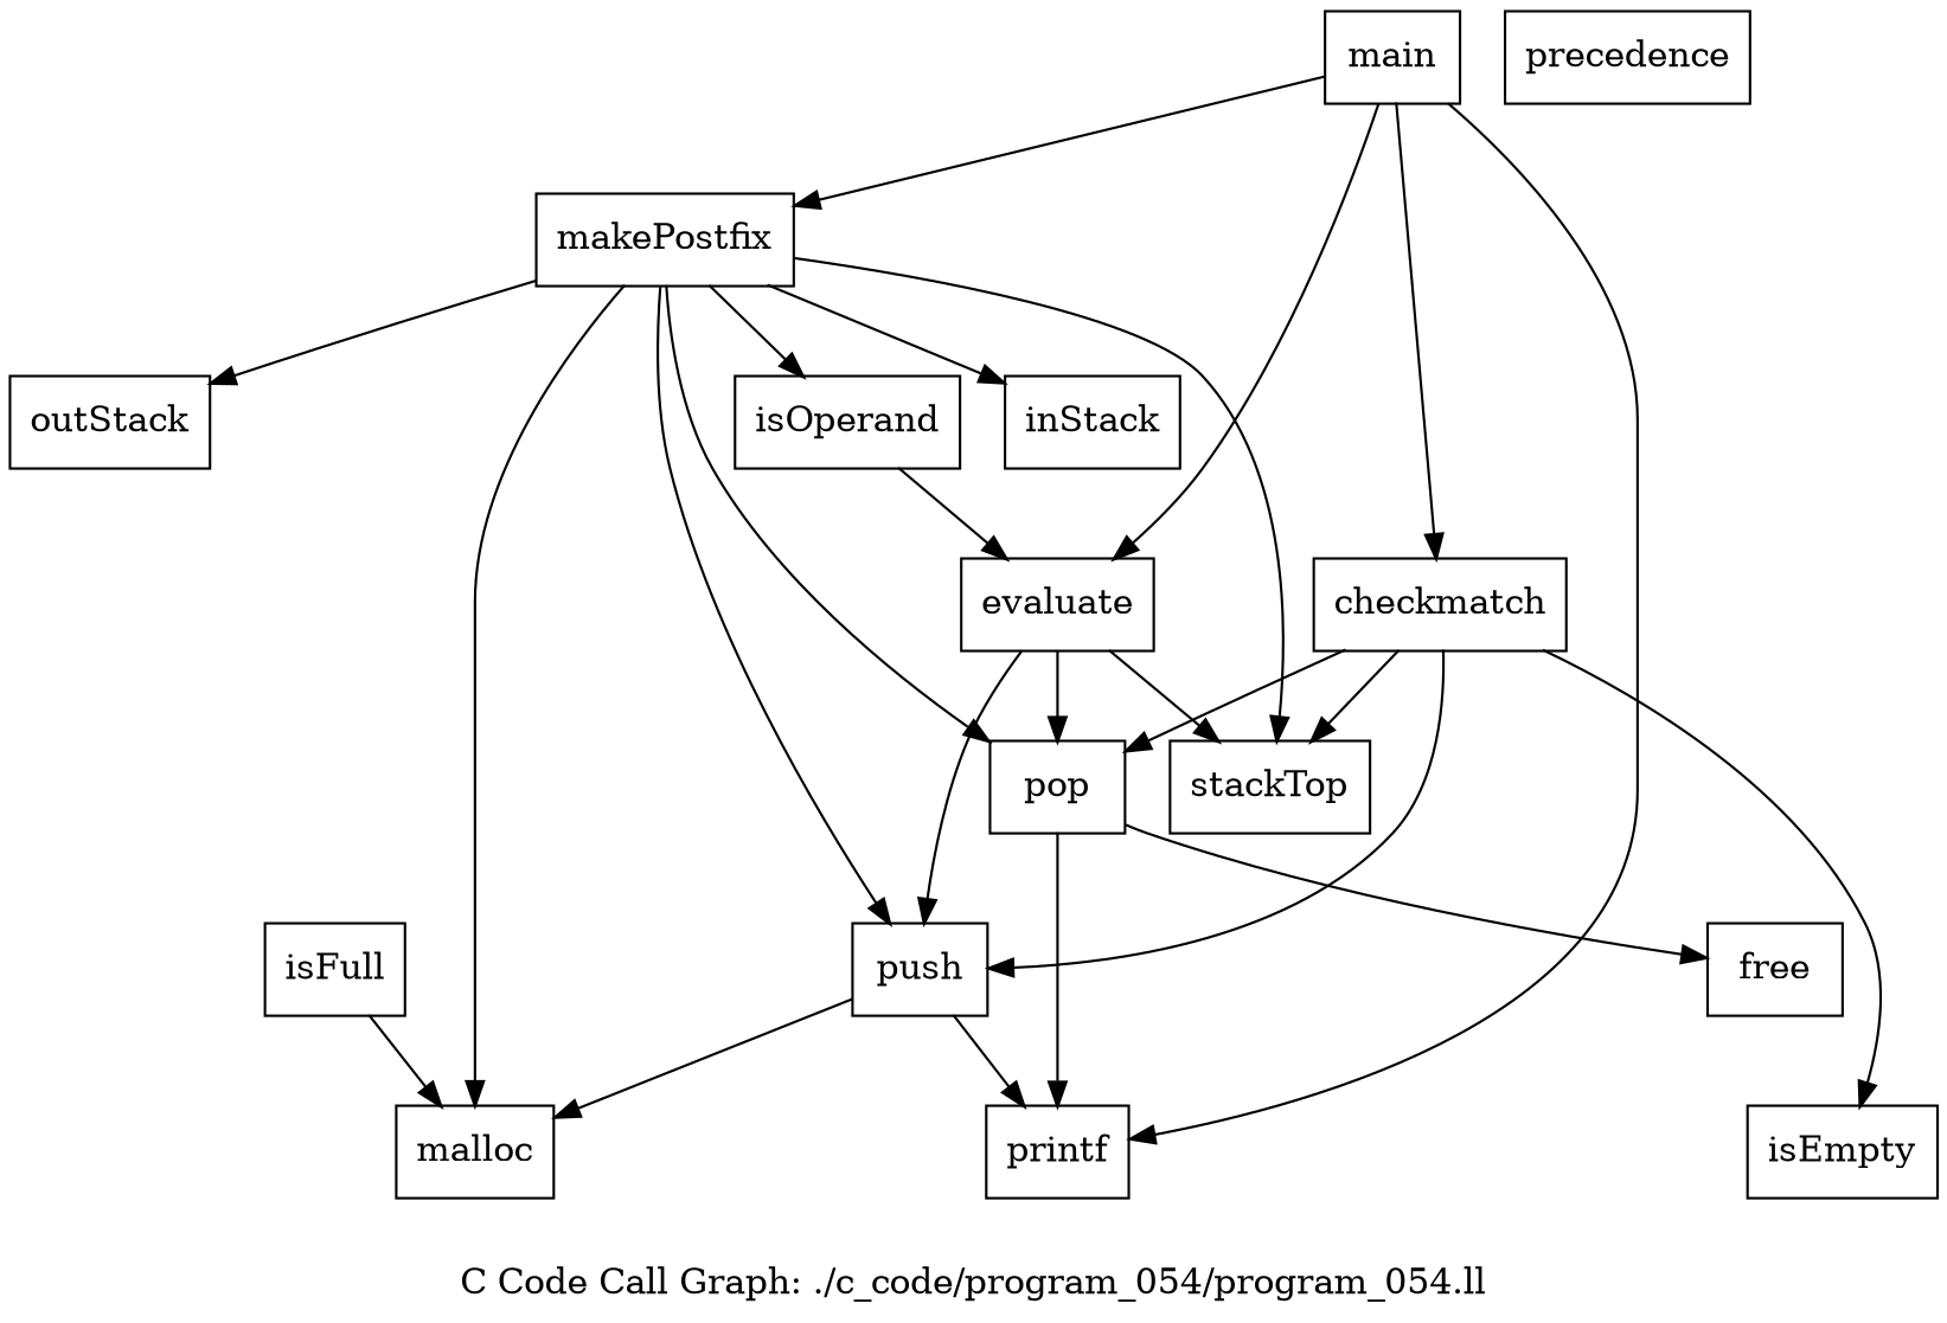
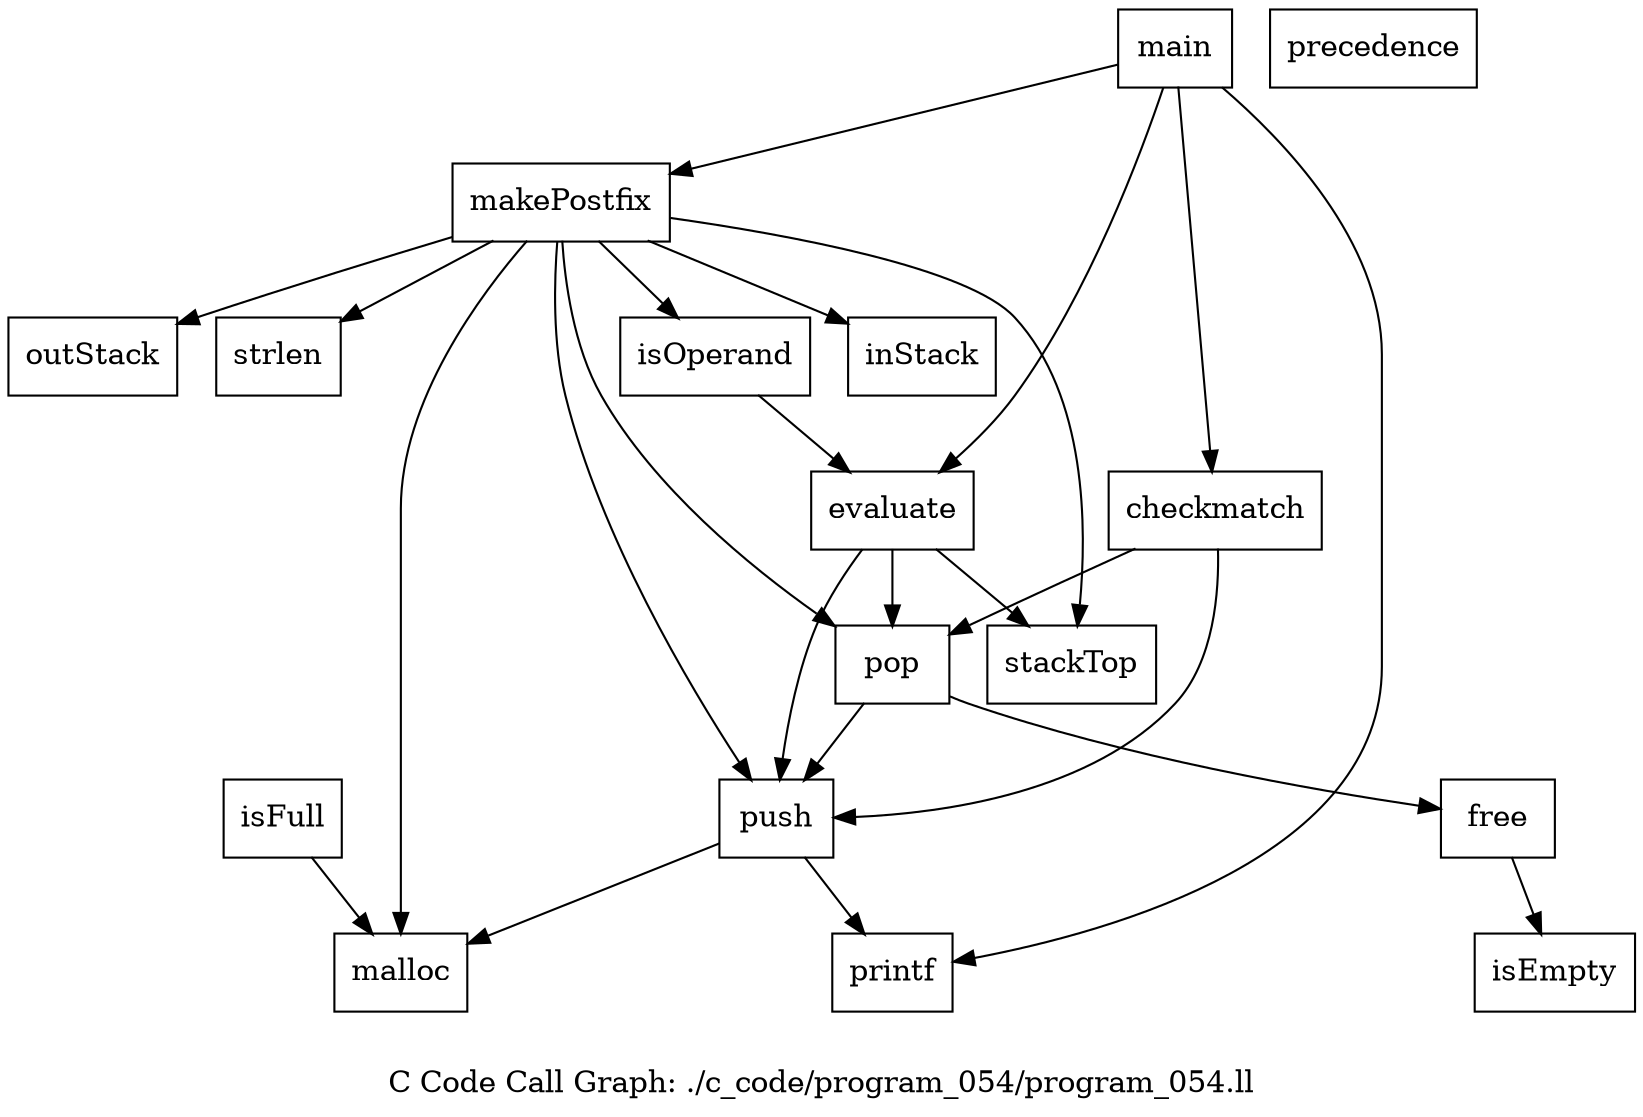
  digraph {
    label="C Code Call Graph: ./c_code/program_054/program_054.ll"
    node [shape=record]
    n1 [label="{push}"]
    n2 [label="{malloc}"]
    n3 [label="{printf}"]
    n4 [label="{pop}"]
    n5 [label="{free}"]
    n6 [label="{isFull}"]
    n7 [label="{isEmpty}"]
    n8 [label="{stackTop}"]
    n9 [label="{checkmatch}"]
    n10 [label="{inStack}"]
    n11 [label="{outStack}"]
    n12 [label="{isOperand}"]
    n13 [label="{evaluate}"]
    n14 [label="{precedence}"]
    n15 [label="{makePostfix}"]
+   n16 [label="{strlen}"]
    n17 [label="{main}"]
    n1 -> n2
    n1 -> n3
-   n4 -> n3
+   n4 -> n1
    n4 -> n5
    n6 -> n2
    n9 -> n1
    n9 -> n4
-   n9 -> n7
-   n9 -> n8
+   n5 -> n7
    n12 -> n13
    n13 -> n1
    n13 -> n4
    n13 -> n8
    n15 -> n1
    n15 -> n2
    n15 -> n4
    n15 -> n8
    n15 -> n10
    n15 -> n11
    n15 -> n12
+   n15 -> n16
    n17 -> n3
    n17 -> n9
    n17 -> n13
    n17 -> n15
  }
